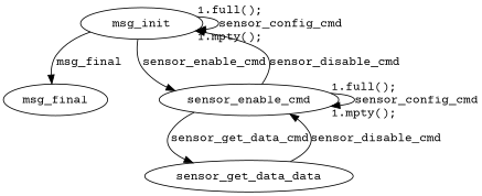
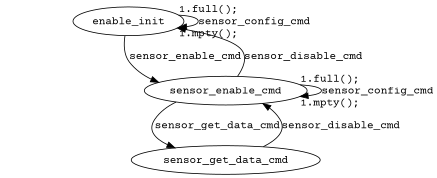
  digraph {
    fontname="Courier Prime"
    node [fontname="Courier Prime"]
    edge [fontname="Courier Prime"]
-   msg_init
-   msg_final
+   msg_init [label=enable_init]
    sensor_enable_cmd
-   sensor_get_data_cmd [label=sensor_get_data_data]
+   sensor_get_data_cmd
    msg_init -> msg_init [headlabel="1.mpty();" label=sensor_config_cmd taillabel="1.full();"]
-   msg_init -> msg_final [label=msg_final]
    msg_init -> sensor_enable_cmd [label=sensor_enable_cmd]
    sensor_enable_cmd -> msg_init [label=sensor_disable_cmd]
    sensor_enable_cmd -> sensor_enable_cmd [headlabel="1.mpty();" label=sensor_config_cmd taillabel="1.full();"]
    sensor_enable_cmd -> sensor_get_data_cmd [label=sensor_get_data_cmd]
    sensor_get_data_cmd -> sensor_enable_cmd [label=sensor_disable_cmd]
  }
